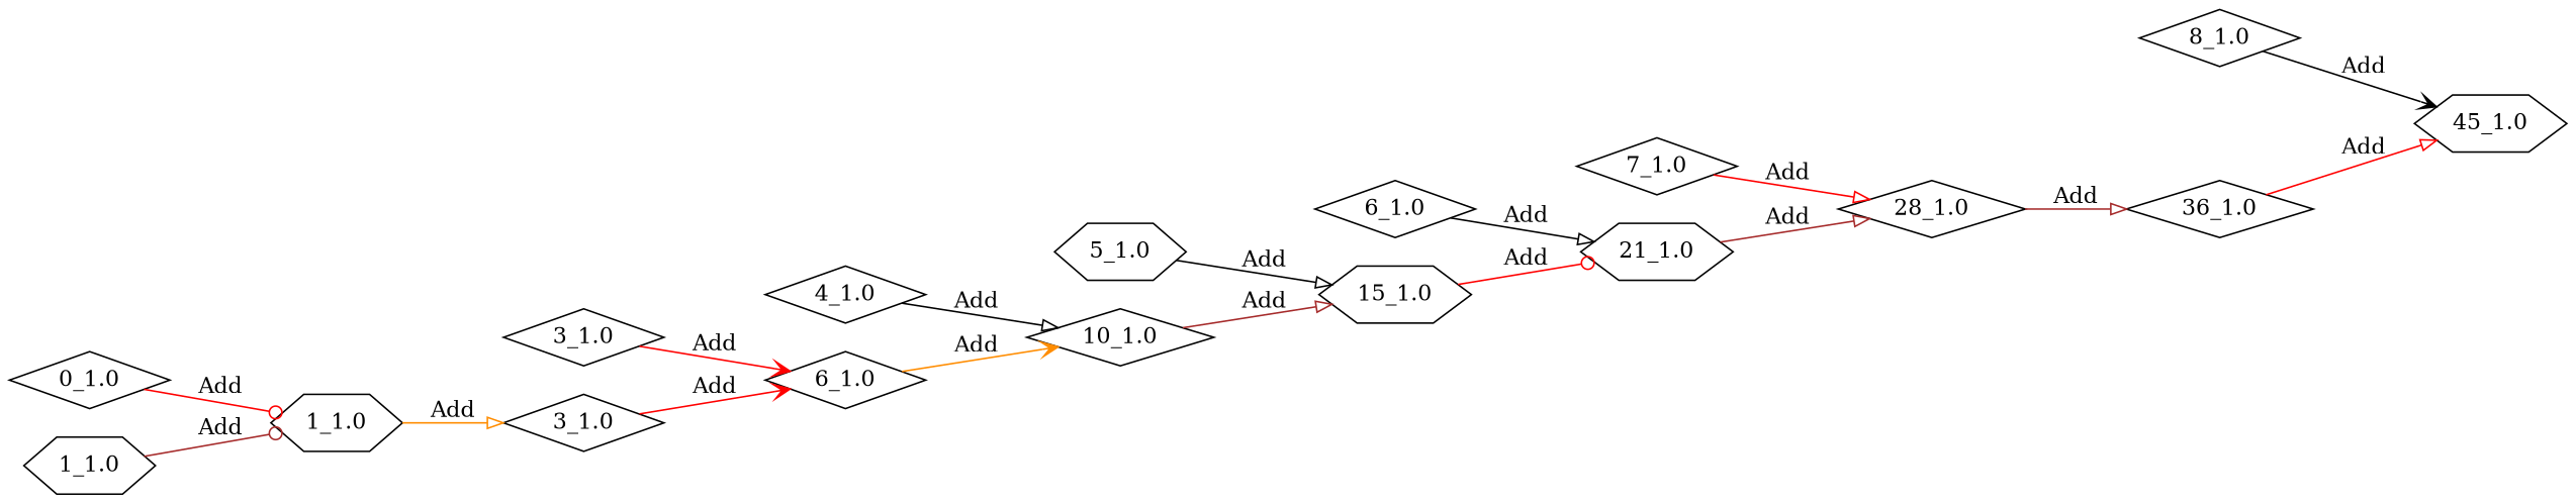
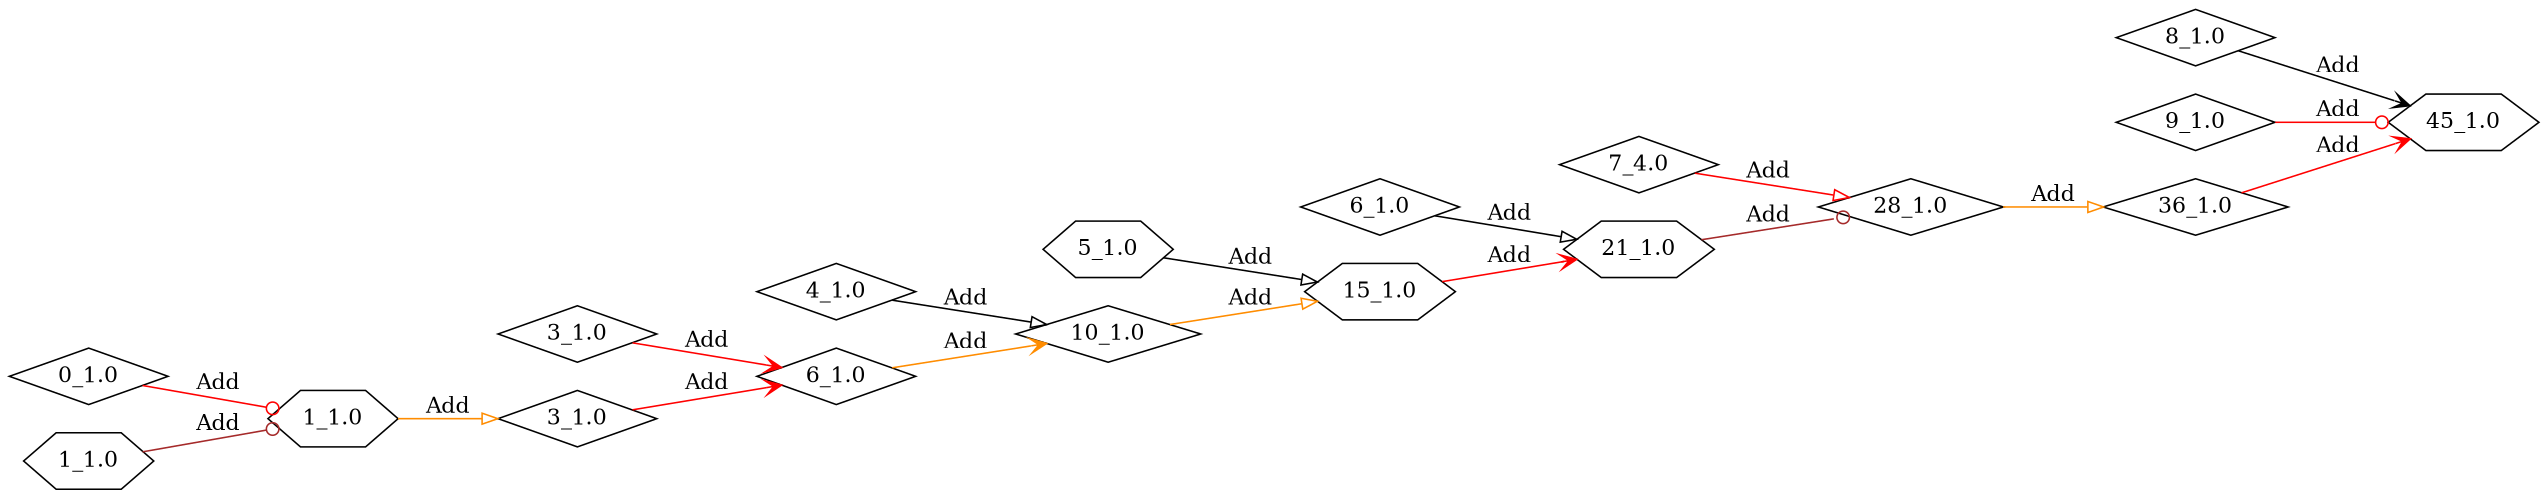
  digraph {
    rankdir=LR
    node [shape=diamond]
    edge [arrowhead=onormal color=red]
    n1 [label="1_1.0" shape=hexagon]
    n2 [label="3_1.0"]
    n3 [label="6_1.0"]
    n4 [label="10_1.0"]
    n5 [label="15_1.0" shape=hexagon]
    n6 [label="21_1.0" shape=hexagon]
    n7 [label="28_1.0"]
    n8 [label="36_1.0"]
    n9 [label="45_1.0" shape=hexagon]
    n10 [label="0_1.0"]
    n11 [label="1_1.0" shape=hexagon]
    n12 [label="3_1.0"]
    n13 [label="4_1.0"]
    n14 [label="5_1.0" shape=hexagon]
    n15 [label="6_1.0"]
-   n16 [label="7_1.0"]
+   n16 [label="7_4.0"]
    n17 [label="8_1.0"]
+   n18 [label="9_1.0"]
    n1 -> n2 [color=darkorange label=Add]
    n2 -> n3 [arrowhead=vee label=Add]
    n3 -> n4 [arrowhead=vee color=darkorange label=Add]
-   n4 -> n5 [color=brown label=Add]
-   n5 -> n6 [arrowhead=odot label=Add]
-   n6 -> n7 [color=brown label=Add]
-   n7 -> n8 [color=brown label=Add]
-   n8 -> n9 [label=Add]
+   n4 -> n5 [color=darkorange label=Add]
+   n5 -> n6 [arrowhead=vee label=Add]
+   n6 -> n7 [arrowhead=odot color=brown label=Add]
+   n7 -> n8 [color=darkorange label=Add]
+   n8 -> n9 [arrowhead=vee label=Add]
    n10 -> n1 [arrowhead=odot label=Add]
    n11 -> n1 [arrowhead=odot color=brown label=Add]
    n12 -> n3 [arrowhead=vee label=Add]
    n13 -> n4 [color=black label=Add]
    n14 -> n5 [color=black label=Add]
    n15 -> n6 [color=black label=Add]
    n16 -> n7 [label=Add]
    n17 -> n9 [arrowhead=vee color=black label=Add]
+   n18 -> n9 [arrowhead=odot label=Add]
  }
